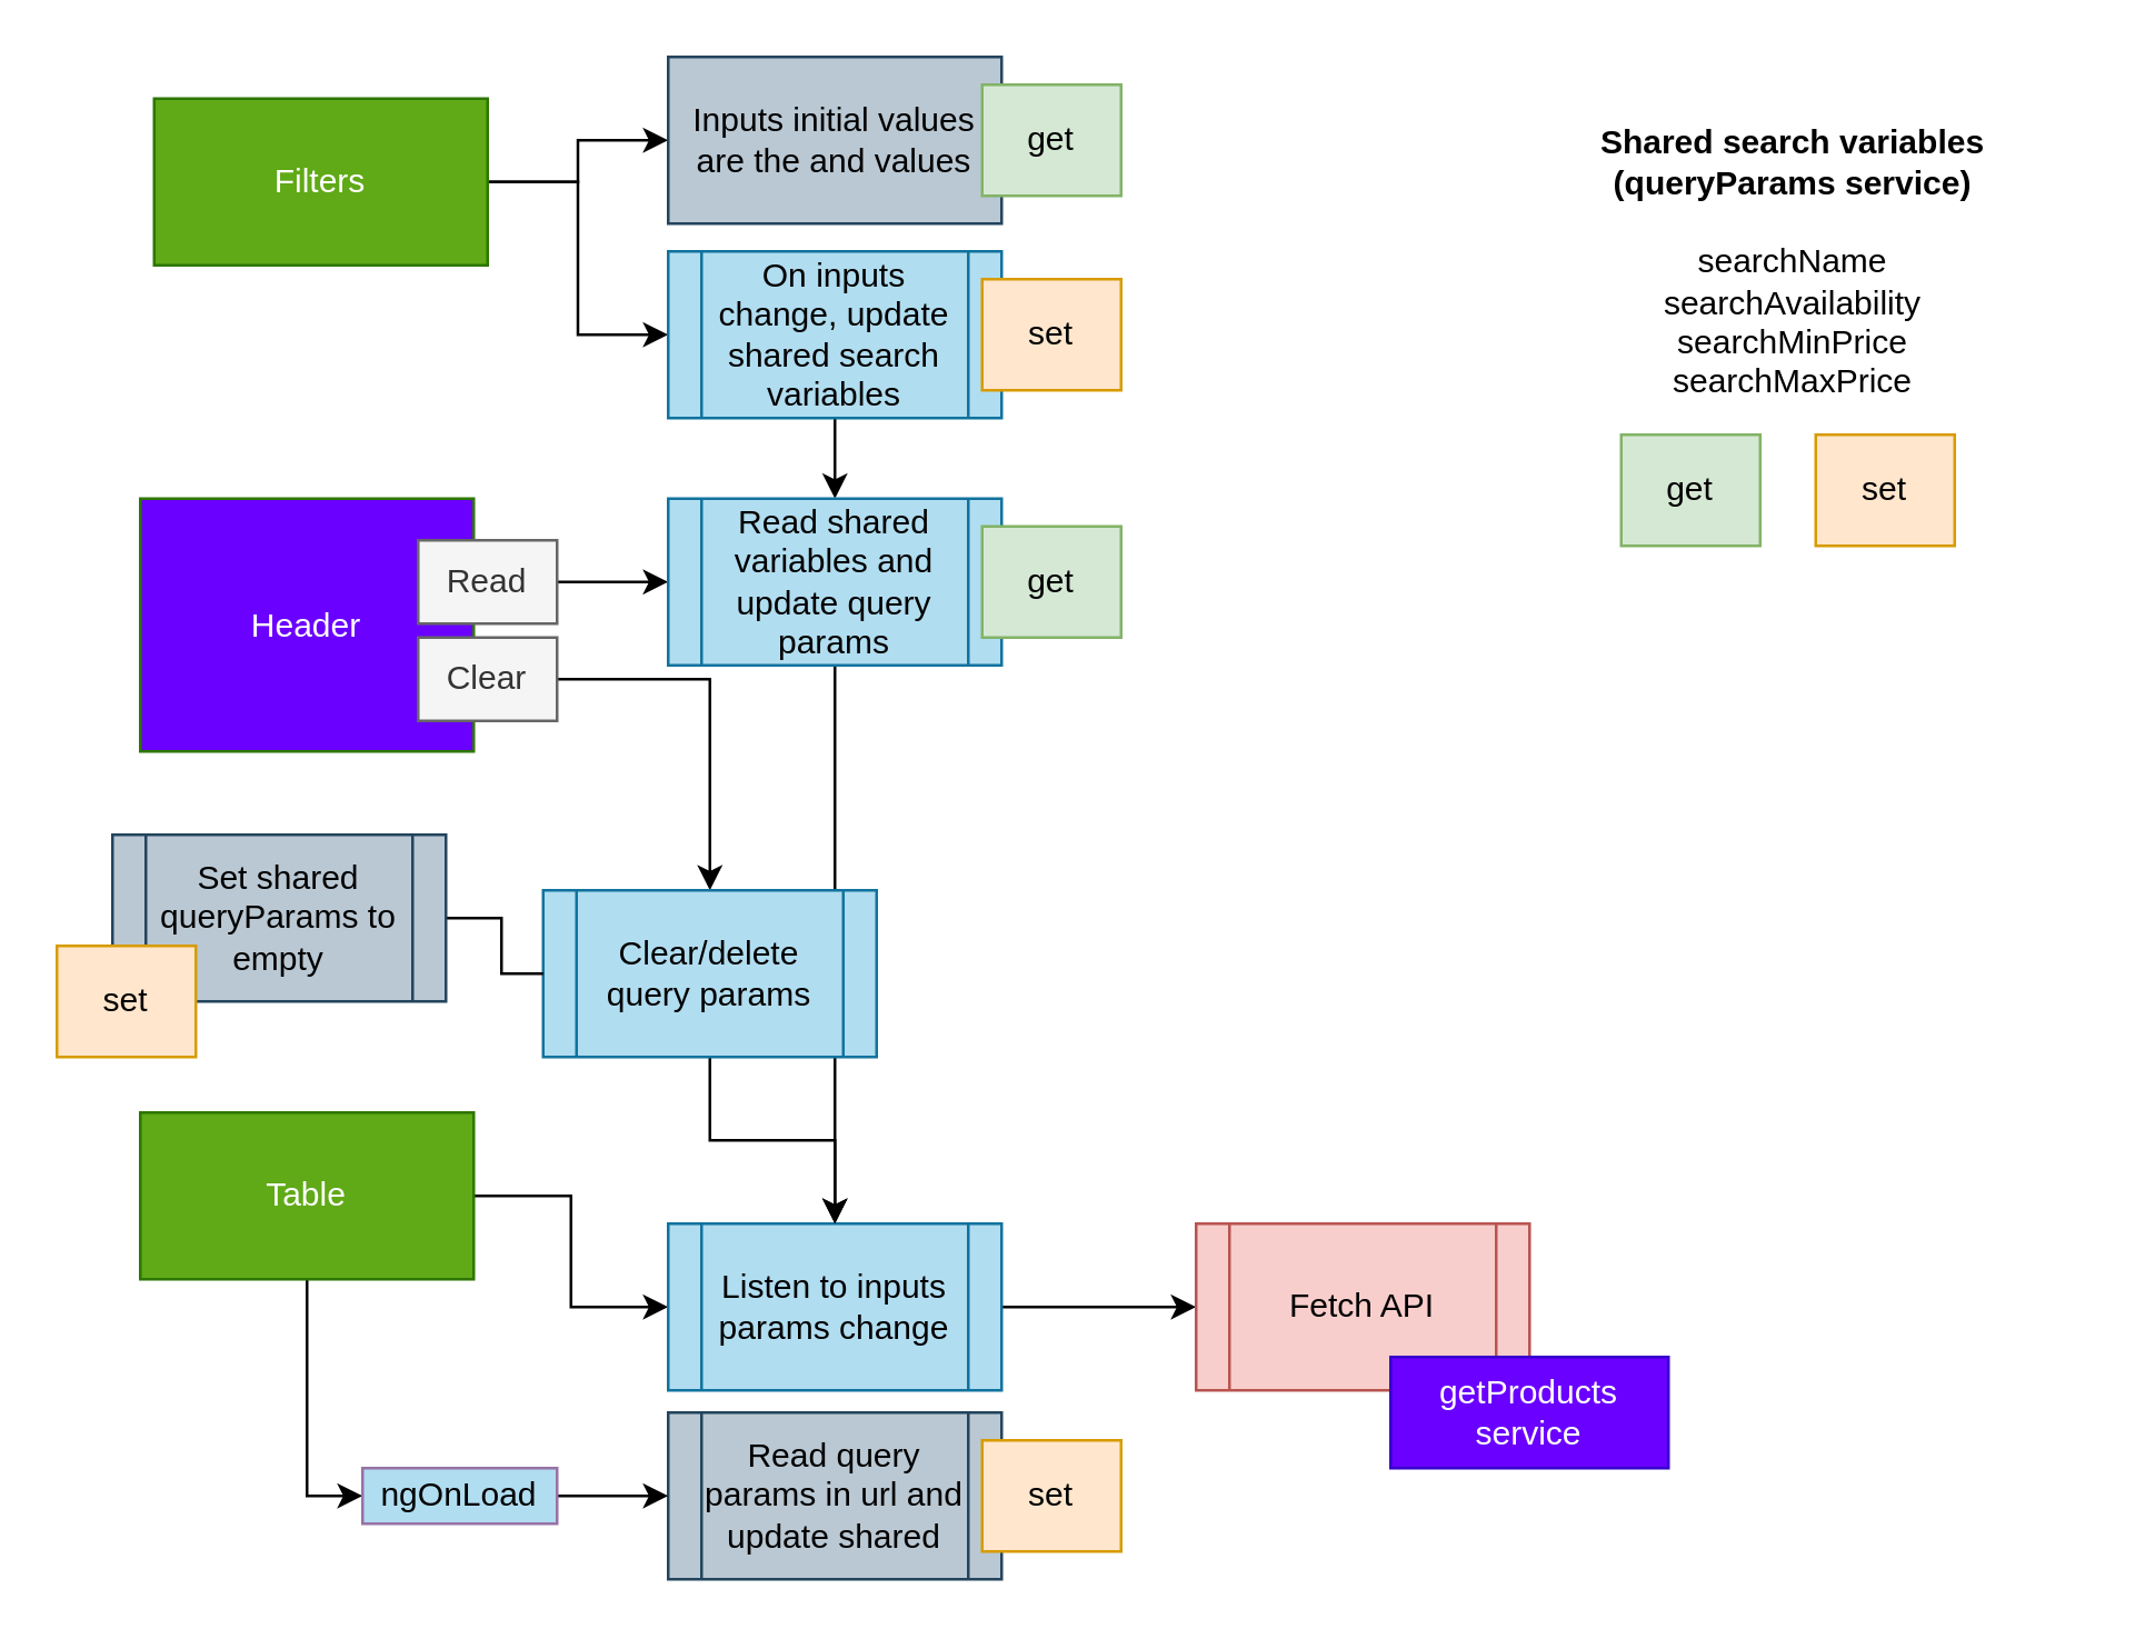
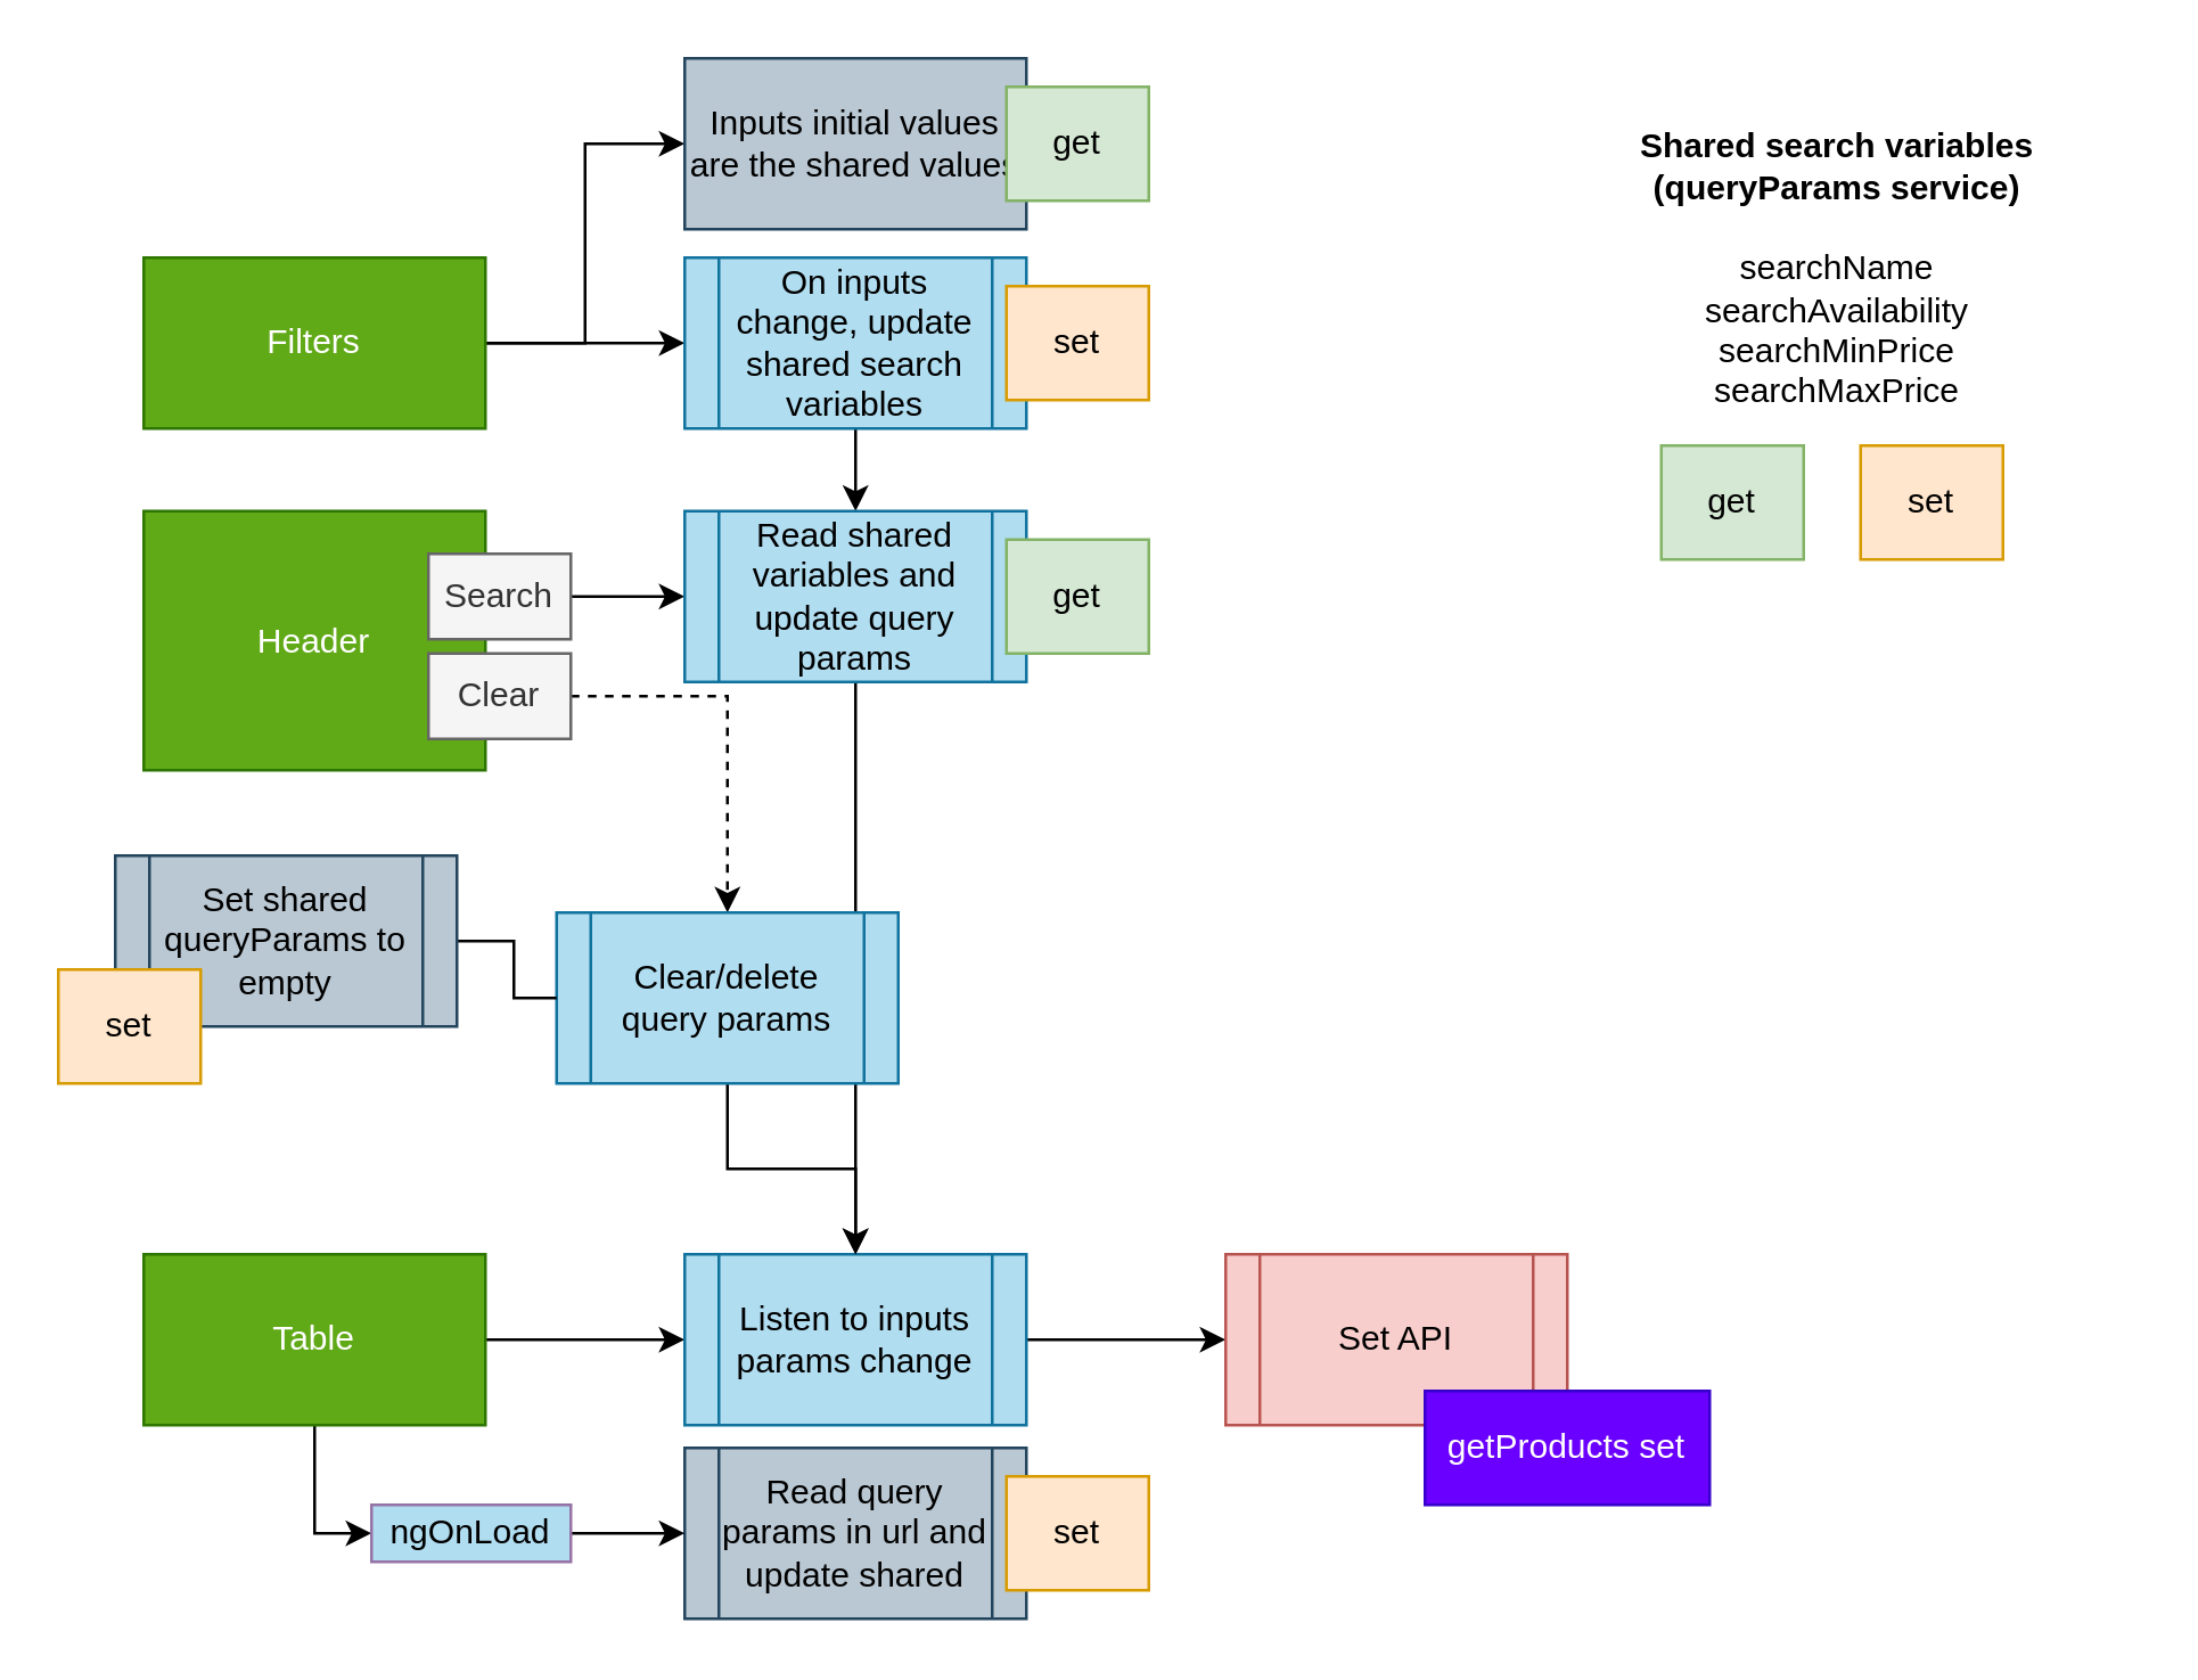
  <mxCell id="0" />
  <mxCell id="1" parent="0" />
  <mxCell id="2" value="" style="edgeStyle=orthogonalEdgeStyle;rounded=0;orthogonalLoop=1;jettySize=auto;html=1;" edge="1" parent="1" source="4" target="13"><mxGeometry relative="1" as="geometry" /></mxCell>
  <mxCell id="3" style="edgeStyle=orthogonalEdgeStyle;rounded=0;orthogonalLoop=1;jettySize=auto;html=1;entryX=0;entryY=0.5;entryDx=0;entryDy=0;" edge="1" parent="1" source="4" target="27"><mxGeometry relative="1" as="geometry" /></mxCell>
- <mxCell id="4" value="Filters" style="rounded=0;whiteSpace=wrap;html=1;fillColor=#60a917;strokeColor=#2D7600;fontColor=#ffffff;" vertex="1" parent="1"><mxGeometry x="55" y="35" width="120" height="60" as="geometry" /></mxCell>
- <mxCell id="5" value="Header" style="rounded=0;whiteSpace=wrap;html=1;fillColor=#6a00ff;strokeColor=#2D7600;fontColor=#ffffff;" vertex="1" parent="1"><mxGeometry x="50" y="179" width="120" height="91" as="geometry" /></mxCell>
+ <mxCell id="4" value="Filters" style="rounded=0;whiteSpace=wrap;html=1;fillColor=#60a917;strokeColor=#2D7600;fontColor=#ffffff;" vertex="1" parent="1"><mxGeometry x="50" y="90" width="120" height="60" as="geometry" /></mxCell>
+ <mxCell id="5" value="Header" style="rounded=0;whiteSpace=wrap;html=1;fillColor=#60a917;strokeColor=#2D7600;fontColor=#ffffff;" vertex="1" parent="1"><mxGeometry x="50" y="179" width="120" height="91" as="geometry" /></mxCell>
  <mxCell id="6" value="" style="edgeStyle=orthogonalEdgeStyle;rounded=0;orthogonalLoop=1;jettySize=auto;html=1;" edge="1" parent="1" source="8" target="10"><mxGeometry relative="1" as="geometry" /></mxCell>
  <mxCell id="7" style="edgeStyle=orthogonalEdgeStyle;rounded=0;orthogonalLoop=1;jettySize=auto;html=1;entryX=0;entryY=0.5;entryDx=0;entryDy=0;" edge="1" parent="1" source="8" target="25"><mxGeometry relative="1" as="geometry" /></mxCell>
- <mxCell id="8" value="Table" style="rounded=0;whiteSpace=wrap;html=1;fillColor=#60a917;strokeColor=#2D7600;fontColor=#ffffff;" vertex="1" parent="1"><mxGeometry x="50" y="400" width="120" height="60" as="geometry" /></mxCell>
+ <mxCell id="8" value="Table" style="rounded=0;whiteSpace=wrap;html=1;fillColor=#60a917;strokeColor=#2D7600;fontColor=#ffffff;" vertex="1" parent="1"><mxGeometry x="50" y="440" width="120" height="60" as="geometry" /></mxCell>
  <mxCell id="9" value="" style="edgeStyle=orthogonalEdgeStyle;rounded=0;orthogonalLoop=1;jettySize=auto;html=1;" edge="1" parent="1" source="10" target="11"><mxGeometry relative="1" as="geometry" /></mxCell>
  <mxCell id="10" value="Listen to inputs params change" style="shape=process;whiteSpace=wrap;html=1;backgroundOutline=1;fillColor=#b1ddf0;strokeColor=#10739e;" vertex="1" parent="1"><mxGeometry x="240" y="440" width="120" height="60" as="geometry" /></mxCell>
- <mxCell id="11" value="Fetch API" style="shape=process;whiteSpace=wrap;html=1;backgroundOutline=1;fillColor=#f8cecc;strokeColor=#b85450;" vertex="1" parent="1"><mxGeometry x="430" y="440" width="120" height="60" as="geometry" /></mxCell>
+ <mxCell id="11" value="Set API" style="shape=process;whiteSpace=wrap;html=1;backgroundOutline=1;fillColor=#f8cecc;strokeColor=#b85450;" vertex="1" parent="1"><mxGeometry x="430" y="440" width="120" height="60" as="geometry" /></mxCell>
  <mxCell id="12" value="" style="edgeStyle=orthogonalEdgeStyle;rounded=0;orthogonalLoop=1;jettySize=auto;html=1;" edge="1" parent="1" source="13" target="21"><mxGeometry relative="1" as="geometry" /></mxCell>
  <mxCell id="13" value="On inputs change, update shared search variables" style="shape=process;whiteSpace=wrap;html=1;backgroundOutline=1;fillColor=#b1ddf0;strokeColor=#10739e;" vertex="1" parent="1"><mxGeometry x="240" y="90" width="120" height="60" as="geometry" /></mxCell>
  <mxCell id="14" value="&lt;b&gt;Shared search variables (queryParams service)&lt;br&gt;&lt;/b&gt;&lt;br&gt;searchName&lt;br&gt;searchAvailability&lt;br&gt;searchMinPrice&lt;br&gt;searchMaxPrice" style="text;html=1;strokeColor=none;fillColor=none;align=center;verticalAlign=middle;whiteSpace=wrap;rounded=0;" vertex="1" parent="1"><mxGeometry x="540" y="39" width="210" height="110" as="geometry" /></mxCell>
  <mxCell id="15" value="get" style="rounded=0;whiteSpace=wrap;html=1;fillColor=#d5e8d4;strokeColor=#82b366;" vertex="1" parent="1"><mxGeometry x="583" y="156" width="50" height="40" as="geometry" /></mxCell>
  <mxCell id="16" value="set" style="rounded=0;whiteSpace=wrap;html=1;fillColor=#ffe6cc;strokeColor=#d79b00;" vertex="1" parent="1"><mxGeometry x="653" y="156" width="50" height="40" as="geometry" /></mxCell>
  <mxCell id="17" value="set" style="rounded=0;whiteSpace=wrap;html=1;fillColor=#ffe6cc;strokeColor=#d79b00;" vertex="1" parent="1"><mxGeometry x="353" y="100" width="50" height="40" as="geometry" /></mxCell>
  <mxCell id="18" value="" style="edgeStyle=orthogonalEdgeStyle;rounded=0;orthogonalLoop=1;jettySize=auto;html=1;" edge="1" parent="1" source="19" target="21"><mxGeometry relative="1" as="geometry" /></mxCell>
- <mxCell id="19" value="Read" style="rounded=0;whiteSpace=wrap;html=1;fillColor=#f5f5f5;strokeColor=#666666;fontColor=#333333;" vertex="1" parent="1"><mxGeometry x="150" y="194" width="50" height="30" as="geometry" /></mxCell>
+ <mxCell id="19" value="Search" style="rounded=0;whiteSpace=wrap;html=1;fillColor=#f5f5f5;strokeColor=#666666;fontColor=#333333;" vertex="1" parent="1"><mxGeometry x="150" y="194" width="50" height="30" as="geometry" /></mxCell>
  <mxCell id="20" value="" style="edgeStyle=orthogonalEdgeStyle;rounded=0;orthogonalLoop=1;jettySize=auto;html=1;" edge="1" parent="1" source="21" target="10"><mxGeometry relative="1" as="geometry" /></mxCell>
  <mxCell id="21" value="Read shared variables and update query params" style="shape=process;whiteSpace=wrap;html=1;backgroundOutline=1;fillColor=#b1ddf0;strokeColor=#10739e;" vertex="1" parent="1"><mxGeometry x="240" y="179" width="120" height="60" as="geometry" /></mxCell>
  <mxCell id="22" value="get" style="rounded=0;whiteSpace=wrap;html=1;fillColor=#d5e8d4;strokeColor=#82b366;" vertex="1" parent="1"><mxGeometry x="353" y="189" width="50" height="40" as="geometry" /></mxCell>
  <mxCell id="23" value="Read query params in url and update shared" style="shape=process;whiteSpace=wrap;html=1;backgroundOutline=1;fillColor=#bac8d3;strokeColor=#23445d;" vertex="1" parent="1"><mxGeometry x="240" y="508" width="120" height="60" as="geometry" /></mxCell>
  <mxCell id="24" style="edgeStyle=orthogonalEdgeStyle;rounded=0;orthogonalLoop=1;jettySize=auto;html=1;entryX=0;entryY=0.5;entryDx=0;entryDy=0;" edge="1" parent="1" source="25" target="23"><mxGeometry relative="1" as="geometry" /></mxCell>
  <mxCell id="25" value="ngOnLoad" style="rounded=0;whiteSpace=wrap;html=1;fillColor=#b1ddf0;strokeColor=#9673a6;" vertex="1" parent="1"><mxGeometry x="130" y="528" width="70" height="20" as="geometry" /></mxCell>
  <mxCell id="26" value="set" style="rounded=0;whiteSpace=wrap;html=1;fillColor=#ffe6cc;strokeColor=#d79b00;" vertex="1" parent="1"><mxGeometry x="353" y="518" width="50" height="40" as="geometry" /></mxCell>
- <mxCell id="27" value="Inputs initial values&lt;br&gt;are the and values" style="rounded=0;whiteSpace=wrap;html=1;fillColor=#bac8d3;strokeColor=#23445d;" vertex="1" parent="1"><mxGeometry x="240" y="20" width="120" height="60" as="geometry" /></mxCell>
+ <mxCell id="27" value="Inputs initial values&lt;br&gt;are the shared values" style="rounded=0;whiteSpace=wrap;html=1;fillColor=#bac8d3;strokeColor=#23445d;" vertex="1" parent="1"><mxGeometry x="240" y="20" width="120" height="60" as="geometry" /></mxCell>
  <mxCell id="28" value="get" style="rounded=0;whiteSpace=wrap;html=1;fillColor=#d5e8d4;strokeColor=#82b366;" vertex="1" parent="1"><mxGeometry x="353" y="30" width="50" height="40" as="geometry" /></mxCell>
- <mxCell id="29" style="edgeStyle=orthogonalEdgeStyle;rounded=0;orthogonalLoop=1;jettySize=auto;html=1;entryX=0.5;entryY=0;entryDx=0;entryDy=0;exitX=1;exitY=0.5;exitDx=0;exitDy=0;" edge="1" parent="1" source="30" target="32"><mxGeometry relative="1" as="geometry" /></mxCell>
+ <mxCell id="29" style="edgeStyle=orthogonalEdgeStyle;rounded=0;orthogonalLoop=1;jettySize=auto;html=1;entryX=0.5;entryY=0;entryDx=0;entryDy=0;exitX=1;exitY=0.5;exitDx=0;exitDy=0;dashed=1;" edge="1" parent="1" source="30" target="32"><mxGeometry relative="1" as="geometry" /></mxCell>
  <mxCell id="30" value="Clear" style="rounded=0;whiteSpace=wrap;html=1;fillColor=#f5f5f5;strokeColor=#666666;fontColor=#333333;" vertex="1" parent="1"><mxGeometry x="150" y="229" width="50" height="30" as="geometry" /></mxCell>
  <mxCell id="31" style="edgeStyle=orthogonalEdgeStyle;rounded=0;orthogonalLoop=1;jettySize=auto;html=1;entryX=0.5;entryY=0;entryDx=0;entryDy=0;" edge="1" parent="1" source="32" target="10"><mxGeometry relative="1" as="geometry" /></mxCell>
  <mxCell id="32" value="Clear/delete query params" style="shape=process;whiteSpace=wrap;html=1;backgroundOutline=1;fillColor=#b1ddf0;strokeColor=#10739e;" vertex="1" parent="1"><mxGeometry x="195" y="320" width="120" height="60" as="geometry" /></mxCell>
  <mxCell id="33" value="" style="edgeStyle=orthogonalEdgeStyle;rounded=0;orthogonalLoop=1;jettySize=auto;html=1;endArrow=none;endFill=0;" edge="1" parent="1" source="34" target="32"><mxGeometry relative="1" as="geometry" /></mxCell>
  <mxCell id="34" value="Set shared queryParams to empty" style="shape=process;whiteSpace=wrap;html=1;backgroundOutline=1;fillColor=#bac8d3;strokeColor=#23445d;" vertex="1" parent="1"><mxGeometry x="40" y="300" width="120" height="60" as="geometry" /></mxCell>
- <mxCell id="35" value="getProducts service" style="rounded=0;whiteSpace=wrap;html=1;fillColor=#6a00ff;strokeColor=#3700CC;fontColor=#ffffff;" vertex="1" parent="1"><mxGeometry x="500" y="488" width="100" height="40" as="geometry" /></mxCell>
+ <mxCell id="35" value="getProducts set" style="rounded=0;whiteSpace=wrap;html=1;fillColor=#6a00ff;strokeColor=#3700CC;fontColor=#ffffff;" vertex="1" parent="1"><mxGeometry x="500" y="488" width="100" height="40" as="geometry" /></mxCell>
  <mxCell id="36" value="set" style="rounded=0;whiteSpace=wrap;html=1;fillColor=#ffe6cc;strokeColor=#d79b00;" vertex="1" parent="1"><mxGeometry x="20" y="340" width="50" height="40" as="geometry" /></mxCell>
